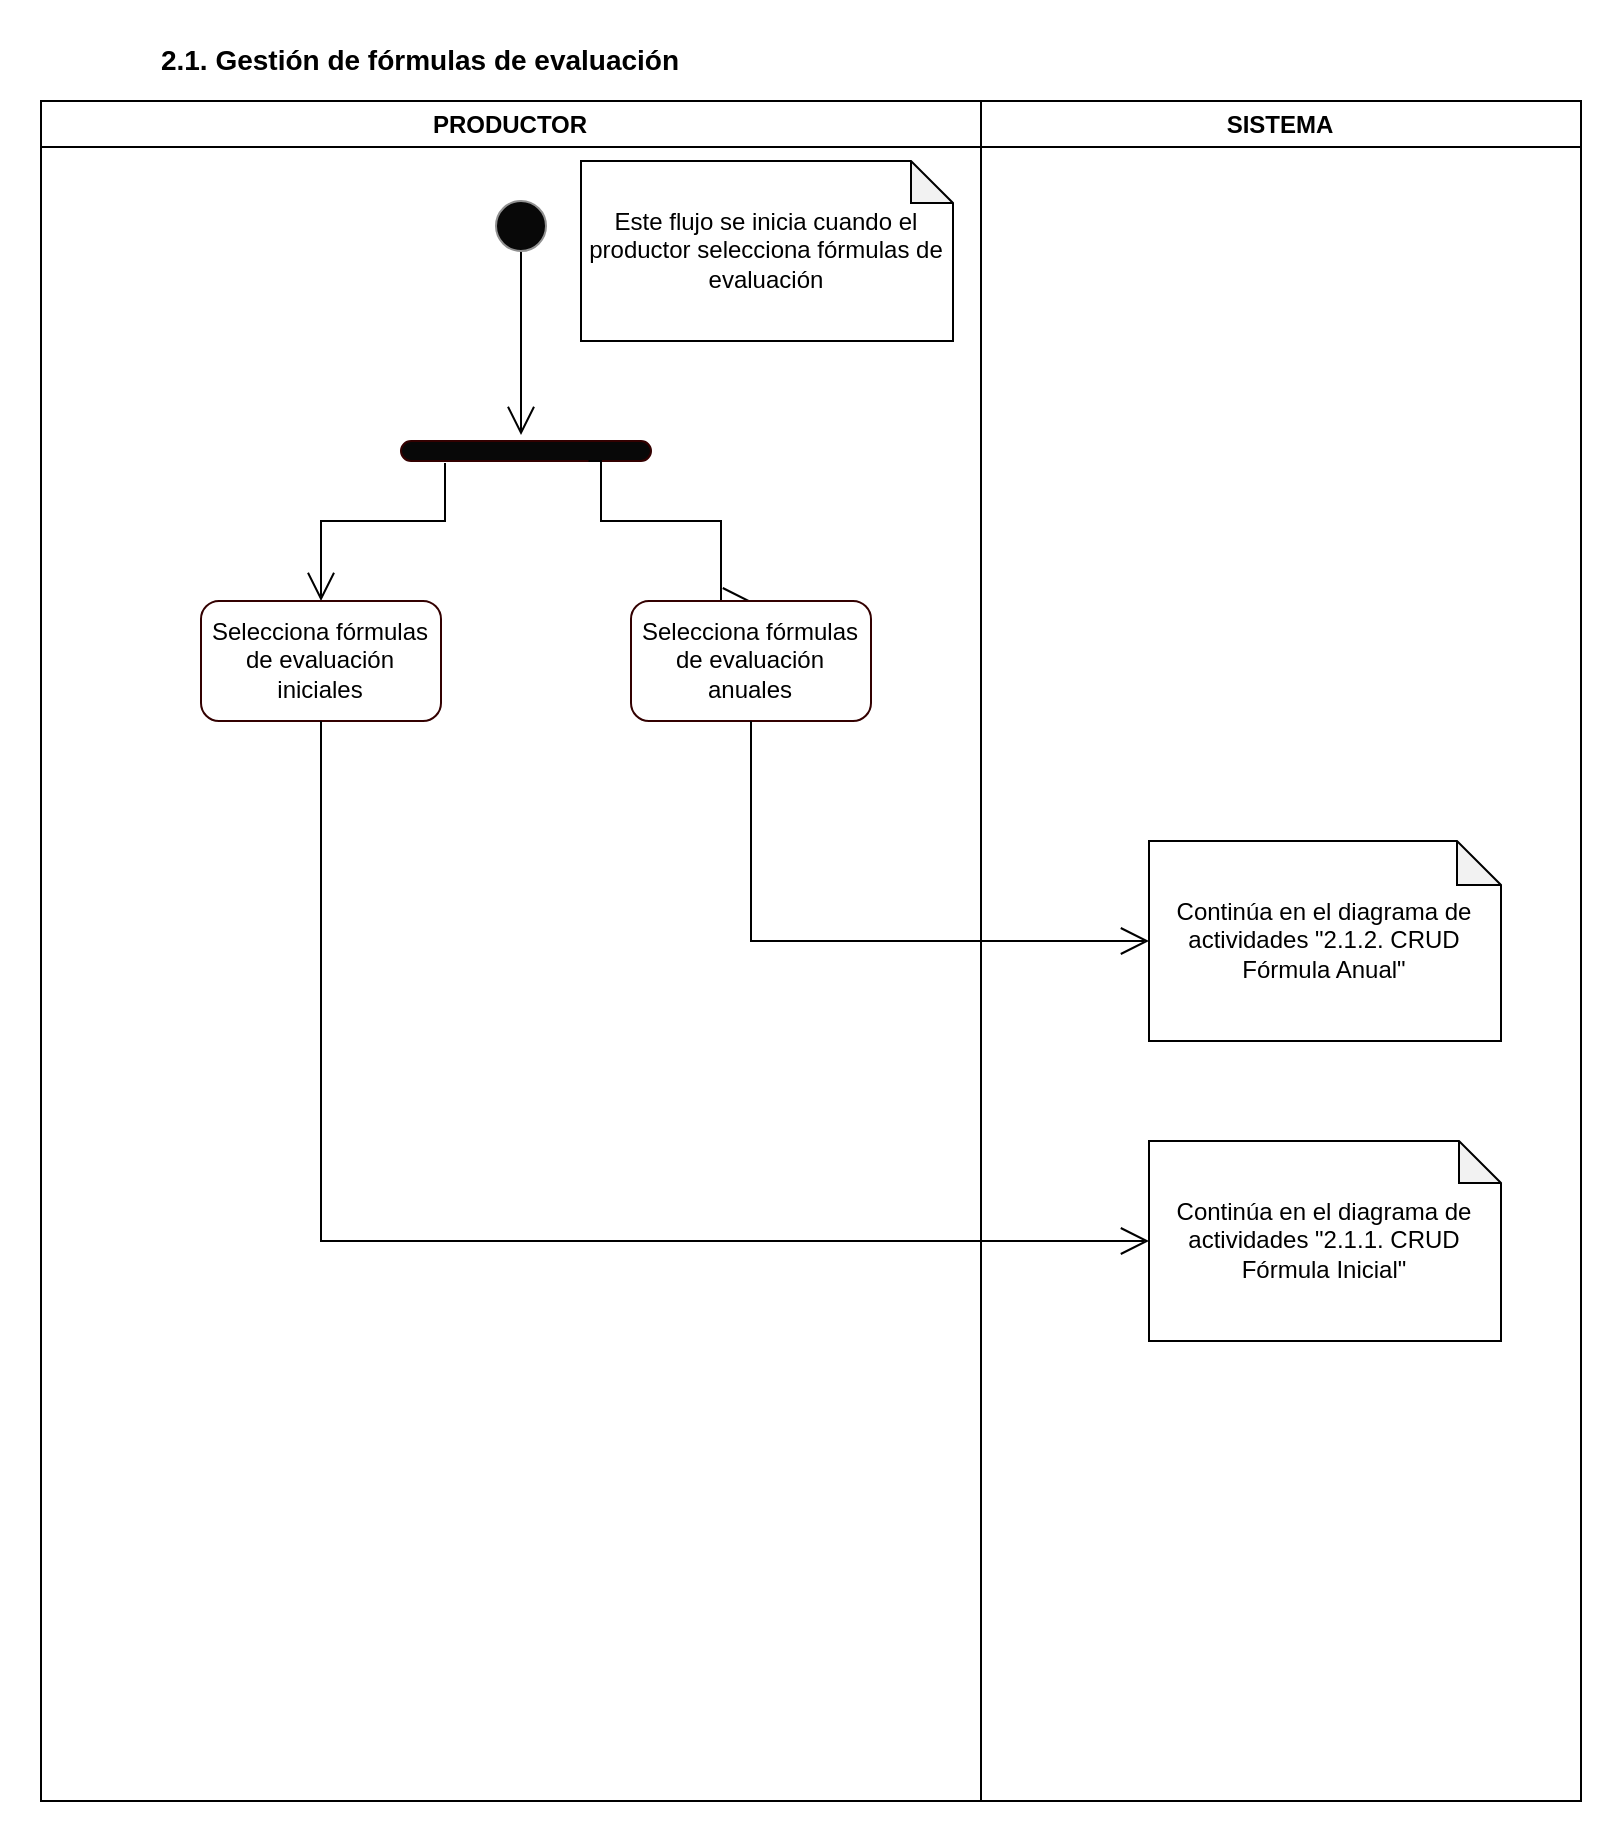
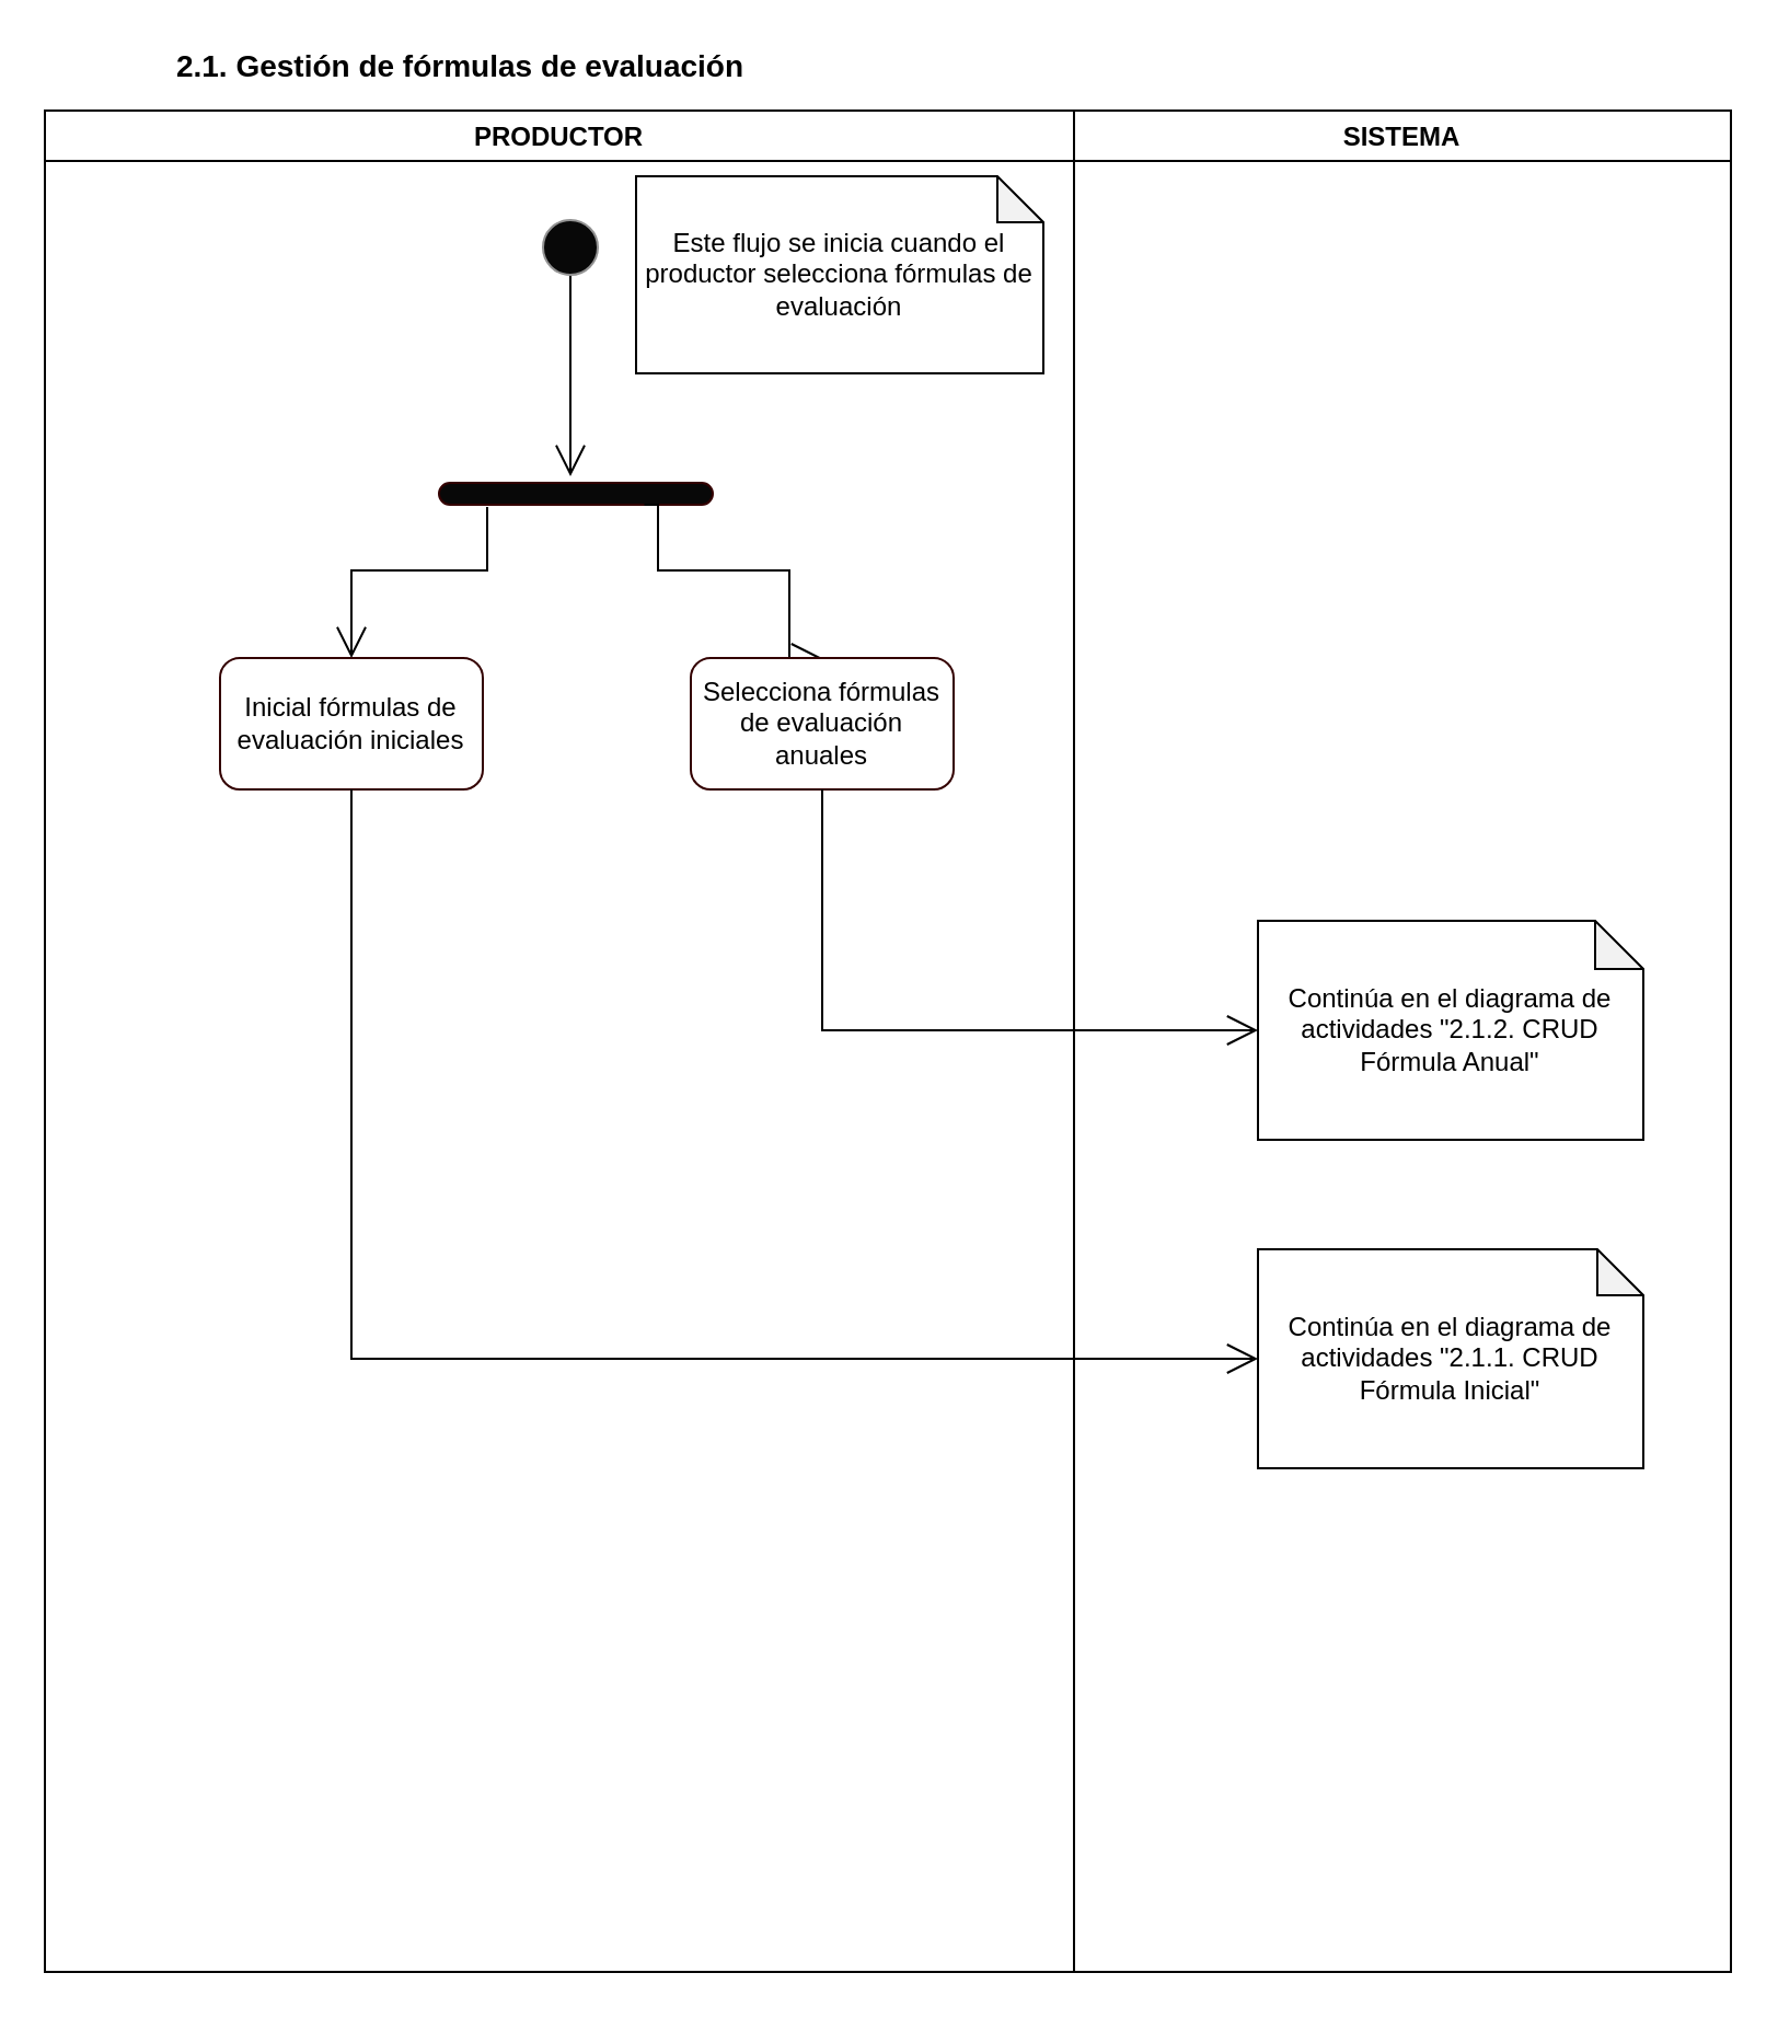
  <mxCell id="0" />
  <mxCell id="1" parent="0" />
  <mxCell id="2" value="PRODUCTOR" style="swimlane;gradientColor=none;" parent="1" vertex="1"><mxGeometry x="20" y="50" width="470" height="850" as="geometry" /></mxCell>
  <mxCell id="3" style="edgeStyle=orthogonalEdgeStyle;rounded=0;orthogonalLoop=1;jettySize=auto;html=1;endSize=12;endArrow=open;endFill=0;" parent="2" source="4" edge="1"><mxGeometry relative="1" as="geometry"><mxPoint x="240" y="167" as="targetPoint" /></mxGeometry></mxCell>
  <mxCell id="4" value="" style="ellipse;whiteSpace=wrap;html=1;aspect=fixed;strokeColor=#919191;fillColor=#080808;gradientColor=none;" parent="2" vertex="1"><mxGeometry x="227.5" y="50" width="25" height="25" as="geometry" /></mxCell>
  <mxCell id="5" value="" style="rounded=1;whiteSpace=wrap;html=1;strokeColor=#330000;fillColor=#080808;gradientColor=none;arcSize=50;" parent="2" vertex="1"><mxGeometry x="180" y="170" width="125" height="10" as="geometry" /></mxCell>
  <mxCell id="6" style="edgeStyle=orthogonalEdgeStyle;rounded=0;orthogonalLoop=1;jettySize=auto;html=1;exitX=0.5;exitY=0;exitDx=0;exitDy=0;entryX=0.176;entryY=1.1;entryDx=0;entryDy=0;endArrow=none;endFill=0;endSize=12;startArrow=open;startFill=0;targetPerimeterSpacing=0;startSize=12;entryPerimeter=0;" parent="2" source="7" target="5" edge="1"><mxGeometry relative="1" as="geometry"><Array as="points"><mxPoint x="140" y="210" /><mxPoint x="202" y="210" /></Array></mxGeometry></mxCell>
- <mxCell id="7" value="Selecciona fórmulas de evaluación iniciales" style="rounded=1;whiteSpace=wrap;html=1;strokeColor=#330000;fillColor=#FFFFFF;gradientColor=none;" parent="2" vertex="1"><mxGeometry x="80" y="250" width="120" height="60" as="geometry" /></mxCell>
+ <mxCell id="7" value="Inicial fórmulas de evaluación iniciales" style="rounded=1;whiteSpace=wrap;html=1;strokeColor=#330000;fillColor=#FFFFFF;gradientColor=none;" parent="2" vertex="1"><mxGeometry x="80" y="250" width="120" height="60" as="geometry" /></mxCell>
  <mxCell id="8" style="edgeStyle=orthogonalEdgeStyle;rounded=0;orthogonalLoop=1;jettySize=auto;html=1;exitX=0.5;exitY=0;exitDx=0;exitDy=0;startArrow=open;startFill=0;startSize=12;endArrow=none;endFill=0;endSize=12;targetPerimeterSpacing=0;entryX=0.75;entryY=1;entryDx=0;entryDy=0;" parent="2" source="9" target="5" edge="1"><mxGeometry relative="1" as="geometry"><mxPoint x="280" y="190" as="targetPoint" /><Array as="points"><mxPoint x="340" y="210" /><mxPoint x="280" y="210" /><mxPoint x="280" y="180" /></Array></mxGeometry></mxCell>
  <mxCell id="9" value="Selecciona fórmulas de evaluación anuales" style="rounded=1;whiteSpace=wrap;html=1;strokeColor=#330000;fillColor=#FFFFFF;gradientColor=none;" parent="2" vertex="1"><mxGeometry x="295" y="250" width="120" height="60" as="geometry" /></mxCell>
  <mxCell id="10" value="Este flujo se inicia cuando el&lt;br/&gt;productor selecciona fórmulas de&lt;br/&gt;evaluación" style="shape=note;whiteSpace=wrap;html=1;backgroundOutline=1;darkOpacity=0.05;size=21;" parent="2" vertex="1"><mxGeometry x="270" y="30" width="186" height="90" as="geometry" /></mxCell>
  <mxCell id="11" value="SISTEMA" style="swimlane;gradientColor=none;" parent="1" vertex="1"><mxGeometry x="490" y="50" width="300" height="850" as="geometry" /></mxCell>
  <mxCell id="12" value="Continúa en el diagrama de actividades &quot;2.1.2. CRUD Fórmula Anual&quot;" style="shape=note;whiteSpace=wrap;html=1;backgroundOutline=1;darkOpacity=0.05;size=22;" parent="11" vertex="1"><mxGeometry x="84" y="370" width="176" height="100" as="geometry" /></mxCell>
  <mxCell id="13" value="Continúa en el diagrama de actividades &quot;2.1.1. CRUD Fórmula Inicial&quot;" style="shape=note;whiteSpace=wrap;html=1;backgroundOutline=1;darkOpacity=0.05;size=21;" parent="11" vertex="1"><mxGeometry x="84" y="520" width="176" height="100" as="geometry" /></mxCell>
  <mxCell id="14" style="edgeStyle=orthogonalEdgeStyle;rounded=0;orthogonalLoop=1;jettySize=auto;html=1;exitX=0;exitY=0.5;exitDx=0;exitDy=0;exitPerimeter=0;startArrow=open;startFill=0;startSize=12;sourcePerimeterSpacing=0;endArrow=none;endFill=0;" parent="1" source="13" target="7" edge="1"><mxGeometry relative="1" as="geometry"><Array as="points"><mxPoint x="160" y="620" /></Array></mxGeometry></mxCell>
  <mxCell id="15" style="edgeStyle=orthogonalEdgeStyle;rounded=0;orthogonalLoop=1;jettySize=auto;html=1;exitX=0;exitY=0.5;exitDx=0;exitDy=0;exitPerimeter=0;entryX=0.5;entryY=1;entryDx=0;entryDy=0;startArrow=open;startFill=0;startSize=12;sourcePerimeterSpacing=0;endArrow=none;endFill=0;" parent="1" source="12" target="9" edge="1"><mxGeometry relative="1" as="geometry" /></mxCell>
  <mxCell id="16" value="2.1. Gestión de fórmulas de evaluación" style="text;html=1;strokeColor=none;fillColor=none;align=center;verticalAlign=middle;whiteSpace=wrap;rounded=0;fontFamily=Arial;fontStyle=1;fontSize=14;" vertex="1" parent="1"><mxGeometry x="75" y="20" width="270" height="20" as="geometry" /></mxCell>
